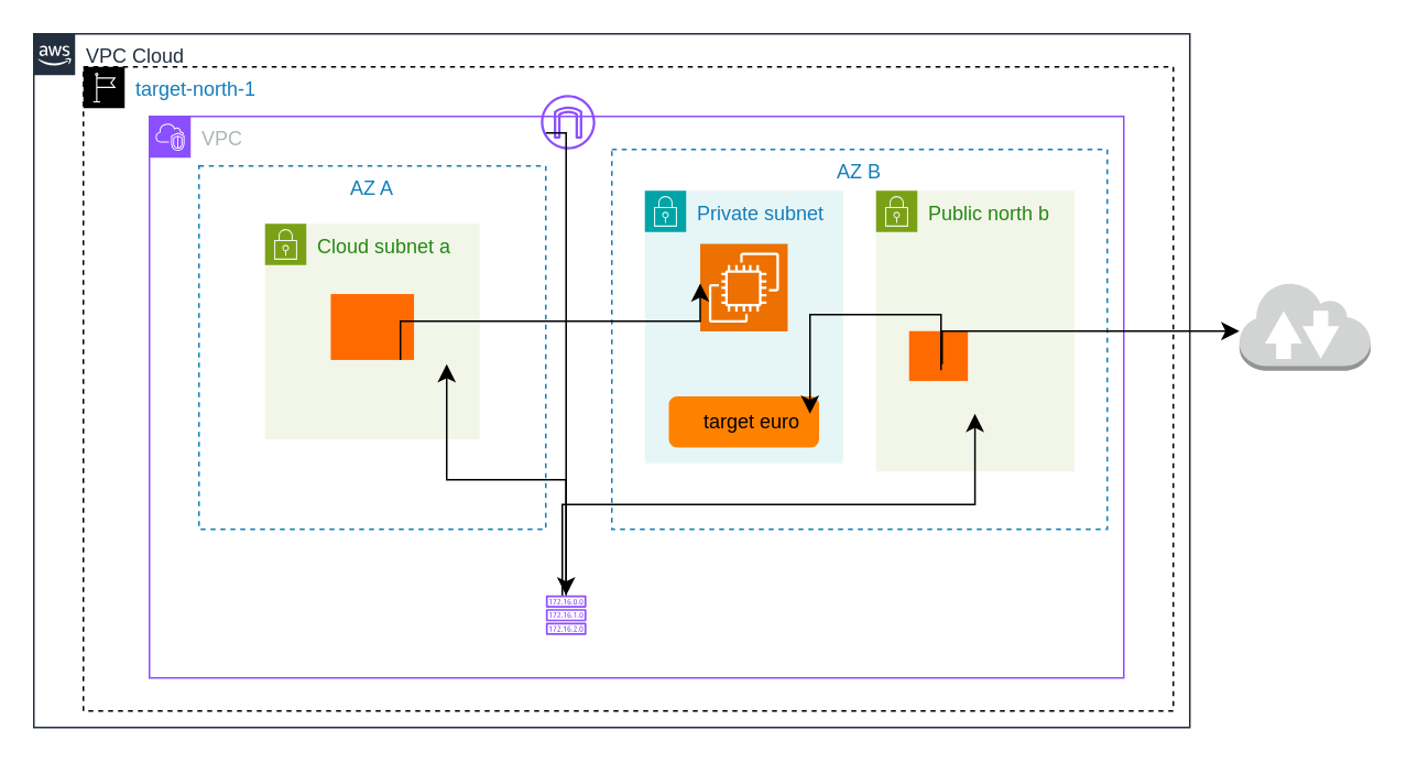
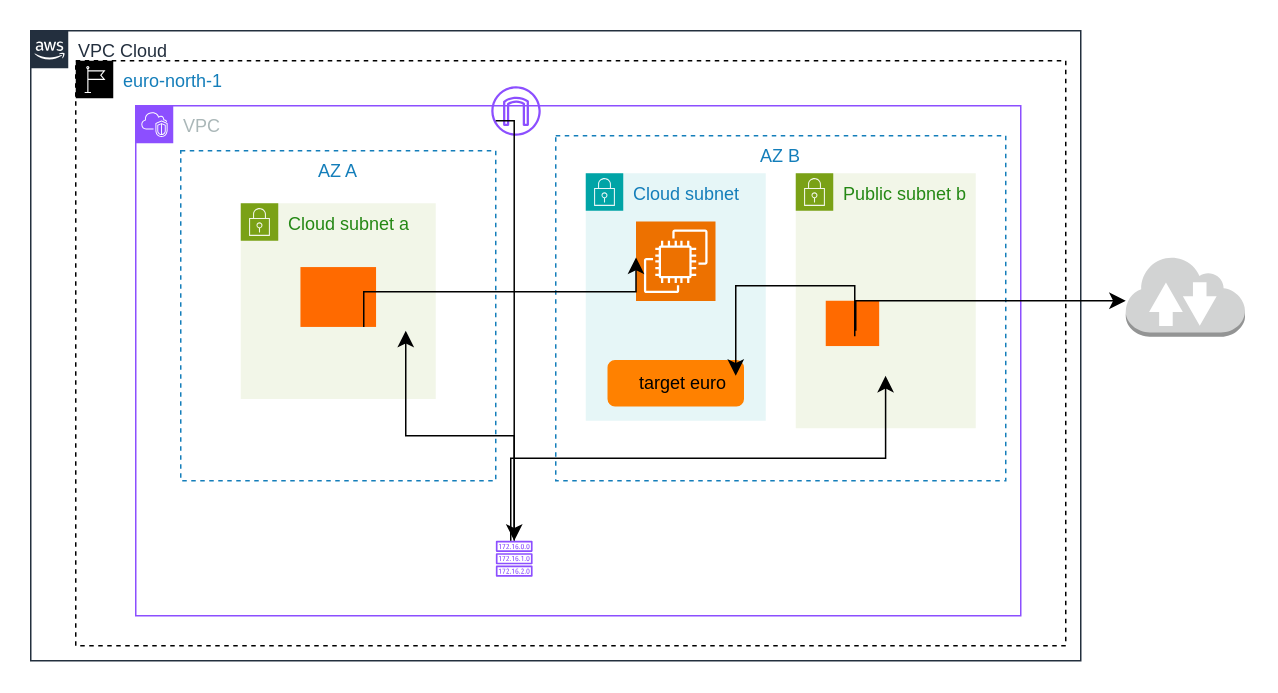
  <mxCell id="0" />
  <mxCell id="1" parent="0" />
  <mxCell id="2" value="VPC Cloud" style="points=[[0,0],[0.25,0],[0.5,0],[0.75,0],[1,0],[1,0.25],[1,0.5],[1,0.75],[1,1],[0.75,1],[0.5,1],[0.25,1],[0,1],[0,0.75],[0,0.5],[0,0.25]];outlineConnect=0;gradientColor=none;html=1;whiteSpace=wrap;fontSize=12;fontStyle=0;container=1;pointerEvents=0;collapsible=0;recursiveResize=0;shape=mxgraph.aws4.group;grIcon=mxgraph.aws4.group_aws_cloud_alt;strokeColor=#232F3E;fillColor=none;verticalAlign=top;align=left;spacingLeft=30;fontColor=#232F3E;dashed=0;horizontal=1;" vertex="1" parent="1"><mxGeometry x="20" y="20" width="700" height="420" as="geometry" /></mxCell>
- <mxCell id="3" value="target-north-1" style="points=[[0,0],[0.25,0],[0.5,0],[0.75,0],[1,0],[1,0.25],[1,0.5],[1,0.75],[1,1],[0.75,1],[0.5,1],[0.25,1],[0,1],[0,0.75],[0,0.5],[0,0.25]];outlineConnect=0;gradientColor=none;html=1;whiteSpace=wrap;fontSize=12;fontStyle=0;container=1;pointerEvents=0;collapsible=0;recursiveResize=0;shape=mxgraph.aws4.group;grIcon=mxgraph.aws4.group_region;strokeColor=default;fillColor=none;verticalAlign=top;align=left;spacingLeft=30;fontColor=#147EBA;dashed=1;" vertex="1" parent="2"><mxGeometry x="30" y="20" width="660" height="390" as="geometry" /></mxCell>
+ <mxCell id="3" value="euro-north-1" style="points=[[0,0],[0.25,0],[0.5,0],[0.75,0],[1,0],[1,0.25],[1,0.5],[1,0.75],[1,1],[0.75,1],[0.5,1],[0.25,1],[0,1],[0,0.75],[0,0.5],[0,0.25]];outlineConnect=0;gradientColor=none;html=1;whiteSpace=wrap;fontSize=12;fontStyle=0;container=1;pointerEvents=0;collapsible=0;recursiveResize=0;shape=mxgraph.aws4.group;grIcon=mxgraph.aws4.group_region;strokeColor=default;fillColor=none;verticalAlign=top;align=left;spacingLeft=30;fontColor=#147EBA;dashed=1;" vertex="1" parent="2"><mxGeometry x="30" y="20" width="660" height="390" as="geometry" /></mxCell>
  <mxCell id="4" value="VPC" style="points=[[0,0],[0.25,0],[0.5,0],[0.75,0],[1,0],[1,0.25],[1,0.5],[1,0.75],[1,1],[0.75,1],[0.5,1],[0.25,1],[0,1],[0,0.75],[0,0.5],[0,0.25]];outlineConnect=0;gradientColor=none;html=1;whiteSpace=wrap;fontSize=12;fontStyle=0;container=1;pointerEvents=0;collapsible=0;recursiveResize=0;shape=mxgraph.aws4.group;grIcon=mxgraph.aws4.group_vpc2;strokeColor=#8C4FFF;fillColor=none;verticalAlign=top;align=left;spacingLeft=30;fontColor=#AAB7B8;dashed=0;" vertex="1" parent="3"><mxGeometry x="40" y="30" width="590" height="340" as="geometry" /></mxCell>
- <mxCell id="5" value="Public north b" style="points=[[0,0],[0.25,0],[0.5,0],[0.75,0],[1,0],[1,0.25],[1,0.5],[1,0.75],[1,1],[0.75,1],[0.5,1],[0.25,1],[0,1],[0,0.75],[0,0.5],[0,0.25]];outlineConnect=0;gradientColor=none;html=1;whiteSpace=wrap;fontSize=12;fontStyle=0;container=1;pointerEvents=0;collapsible=0;recursiveResize=0;shape=mxgraph.aws4.group;grIcon=mxgraph.aws4.group_security_group;grStroke=0;strokeColor=#7AA116;fillColor=#F2F6E8;verticalAlign=top;align=left;spacingLeft=30;fontColor=#248814;dashed=0;" vertex="1" parent="4"><mxGeometry x="440" y="45" width="120" height="170" as="geometry" /></mxCell>
+ <mxCell id="5" value="Public subnet b" style="points=[[0,0],[0.25,0],[0.5,0],[0.75,0],[1,0],[1,0.25],[1,0.5],[1,0.75],[1,1],[0.75,1],[0.5,1],[0.25,1],[0,1],[0,0.75],[0,0.5],[0,0.25]];outlineConnect=0;gradientColor=none;html=1;whiteSpace=wrap;fontSize=12;fontStyle=0;container=1;pointerEvents=0;collapsible=0;recursiveResize=0;shape=mxgraph.aws4.group;grIcon=mxgraph.aws4.group_security_group;grStroke=0;strokeColor=#7AA116;fillColor=#F2F6E8;verticalAlign=top;align=left;spacingLeft=30;fontColor=#248814;dashed=0;" vertex="1" parent="4"><mxGeometry x="440" y="45" width="120" height="170" as="geometry" /></mxCell>
  <mxCell id="6" value="AZ B" style="fillColor=none;strokeColor=#147EBA;dashed=1;verticalAlign=top;fontStyle=0;fontColor=#147EBA;whiteSpace=wrap;html=1;" vertex="1" parent="4"><mxGeometry x="280" y="20" width="300" height="230" as="geometry" /></mxCell>
- <mxCell id="7" value="Private subnet" style="points=[[0,0],[0.25,0],[0.5,0],[0.75,0],[1,0],[1,0.25],[1,0.5],[1,0.75],[1,1],[0.75,1],[0.5,1],[0.25,1],[0,1],[0,0.75],[0,0.5],[0,0.25]];outlineConnect=0;gradientColor=none;html=1;whiteSpace=wrap;fontSize=12;fontStyle=0;container=1;pointerEvents=0;collapsible=0;recursiveResize=0;shape=mxgraph.aws4.group;grIcon=mxgraph.aws4.group_security_group;grStroke=0;strokeColor=#00A4A6;fillColor=#E6F6F7;verticalAlign=top;align=left;spacingLeft=30;fontColor=#147EBA;dashed=0;" vertex="1" parent="4"><mxGeometry x="300" y="45" width="120" height="165" as="geometry" /></mxCell>
+ <mxCell id="7" value="Cloud subnet" style="points=[[0,0],[0.25,0],[0.5,0],[0.75,0],[1,0],[1,0.25],[1,0.5],[1,0.75],[1,1],[0.75,1],[0.5,1],[0.25,1],[0,1],[0,0.75],[0,0.5],[0,0.25]];outlineConnect=0;gradientColor=none;html=1;whiteSpace=wrap;fontSize=12;fontStyle=0;container=1;pointerEvents=0;collapsible=0;recursiveResize=0;shape=mxgraph.aws4.group;grIcon=mxgraph.aws4.group_security_group;grStroke=0;strokeColor=#00A4A6;fillColor=#E6F6F7;verticalAlign=top;align=left;spacingLeft=30;fontColor=#147EBA;dashed=0;" vertex="1" parent="4"><mxGeometry x="300" y="45" width="120" height="165" as="geometry" /></mxCell>
  <mxCell id="8" value="" style="sketch=0;points=[[0,0,0],[0.25,0,0],[0.5,0,0],[0.75,0,0],[1,0,0],[0,1,0],[0.25,1,0],[0.5,1,0],[0.75,1,0],[1,1,0],[0,0.25,0],[0,0.5,0],[0,0.75,0],[1,0.25,0],[1,0.5,0],[1,0.75,0]];outlineConnect=0;fontColor=#232F3E;fillColor=#ED7100;strokeColor=#ffffff;dashed=0;verticalLabelPosition=bottom;verticalAlign=top;align=center;html=1;fontSize=12;fontStyle=0;aspect=fixed;shape=mxgraph.aws4.resourceIcon;resIcon=mxgraph.aws4.ec2;" vertex="1" parent="7"><mxGeometry x="33.5" y="32.2" width="53" height="53" as="geometry" /></mxCell>
  <mxCell id="9" value="AZ A" style="fillColor=none;strokeColor=#147EBA;dashed=1;verticalAlign=top;fontStyle=0;fontColor=#147EBA;whiteSpace=wrap;html=1;" vertex="1" parent="4"><mxGeometry x="30" y="30" width="210" height="220" as="geometry" /></mxCell>
  <mxCell id="10" value="Cloud subnet a" style="points=[[0,0],[0.25,0],[0.5,0],[0.75,0],[1,0],[1,0.25],[1,0.5],[1,0.75],[1,1],[0.75,1],[0.5,1],[0.25,1],[0,1],[0,0.75],[0,0.5],[0,0.25]];outlineConnect=0;gradientColor=none;html=1;whiteSpace=wrap;fontSize=12;fontStyle=0;container=1;pointerEvents=0;collapsible=0;recursiveResize=0;shape=mxgraph.aws4.group;grIcon=mxgraph.aws4.group_security_group;grStroke=0;strokeColor=#7AA116;fillColor=#F2F6E8;verticalAlign=top;align=left;spacingLeft=30;fontColor=#248814;dashed=0;" vertex="1" parent="4"><mxGeometry x="70" y="65" width="130" height="130.45" as="geometry" /></mxCell>
  <mxCell id="11" value="" style="edgeStyle=elbowEdgeStyle;elbow=vertical;endArrow=classic;html=1;curved=0;rounded=0;endSize=8;startSize=8;entryX=0.733;entryY=0.696;entryDx=0;entryDy=0;entryPerimeter=0;" edge="1" parent="10" source="14"><mxGeometry width="50" height="50" relative="1" as="geometry"><mxPoint x="-130" y="195" as="sourcePoint" /><mxPoint x="110" y="85" as="targetPoint" /></mxGeometry></mxCell>
  <mxCell id="12" value="" style="points=[];aspect=fixed;html=1;align=center;shadow=0;dashed=0;fillColor=#FF6A00;strokeColor=none;shape=mxgraph.alibaba_cloud.bastionhost;" vertex="1" parent="10"><mxGeometry x="39.8" y="42.55" width="50.4" height="39.9" as="geometry" /></mxCell>
  <mxCell id="13" value="" style="edgeStyle=elbowEdgeStyle;elbow=vertical;endArrow=classic;html=1;curved=0;rounded=0;endSize=8;startSize=8;entryX=0;entryY=0.5;entryDx=0;entryDy=0;entryPerimeter=0;" edge="1" parent="10"><mxGeometry width="50" height="50" relative="1" as="geometry"><mxPoint x="82" y="82.45" as="sourcePoint" /><mxPoint x="263.5" y="36.15" as="targetPoint" /></mxGeometry></mxCell>
  <mxCell id="14" value="" style="sketch=0;outlineConnect=0;fontColor=#232F3E;gradientColor=none;fillColor=#8C4FFF;strokeColor=none;dashed=0;verticalLabelPosition=bottom;verticalAlign=top;align=center;html=1;fontSize=12;fontStyle=0;aspect=fixed;pointerEvents=1;shape=mxgraph.aws4.route_table;" vertex="1" parent="4"><mxGeometry x="240" y="290" width="24.63" height="24" as="geometry" /></mxCell>
  <mxCell id="15" value="" style="sketch=0;outlineConnect=0;fontColor=#232F3E;gradientColor=none;fillColor=#8C4FFF;strokeColor=none;verticalLabelPosition=bottom;verticalAlign=top;align=center;html=1;fontSize=12;fontStyle=0;aspect=fixed;pointerEvents=1;shape=mxgraph.aws4.internet_gateway;" vertex="1" parent="4"><mxGeometry x="237" y="-13" width="33" height="33" as="geometry" /></mxCell>
  <mxCell id="16" value="" style="edgeStyle=elbowEdgeStyle;elbow=vertical;endArrow=classic;html=1;curved=0;rounded=0;endSize=8;startSize=8;entryX=0.733;entryY=0.696;entryDx=0;entryDy=0;entryPerimeter=0;" edge="1" parent="4" target="6"><mxGeometry width="50" height="50" relative="1" as="geometry"><mxPoint x="250" y="290" as="sourcePoint" /><mxPoint x="300" y="240" as="targetPoint" /></mxGeometry></mxCell>
  <mxCell id="17" value="" style="points=[];aspect=fixed;html=1;align=center;shadow=0;dashed=0;fillColor=#FF6A00;strokeColor=none;shape=mxgraph.alibaba_cloud.alb_application_load_balancer_01;" vertex="1" parent="4"><mxGeometry x="460" y="130" width="35.61" height="30.2" as="geometry" /></mxCell>
  <mxCell id="18" value="" style="rounded=1;whiteSpace=wrap;html=1;strokeColor=light-dark(#FF8100,#FF8000);fillColor=light-dark(#FF8100,#FF8000);" vertex="1" parent="4"><mxGeometry x="315" y="170" width="90" height="30" as="geometry" /></mxCell>
  <mxCell id="19" value="target euro" style="text;strokeColor=none;align=center;fillColor=none;html=1;verticalAlign=middle;whiteSpace=wrap;rounded=0;" vertex="1" parent="4"><mxGeometry x="315" y="170" width="100" height="30" as="geometry" /></mxCell>
  <mxCell id="20" value="" style="edgeStyle=elbowEdgeStyle;elbow=vertical;endArrow=classic;html=1;curved=0;rounded=0;endSize=8;startSize=8;" edge="1" parent="4"><mxGeometry width="50" height="50" relative="1" as="geometry"><mxPoint x="480" y="150" as="sourcePoint" /><mxPoint x="660" y="130" as="targetPoint" /><Array as="points"><mxPoint x="500" y="130" /><mxPoint x="490" y="130" /><mxPoint x="610" y="95" /></Array></mxGeometry></mxCell>
  <mxCell id="21" value="" style="edgeStyle=elbowEdgeStyle;elbow=vertical;endArrow=classic;html=1;curved=0;rounded=0;endSize=8;startSize=8;entryX=0.85;entryY=0.333;entryDx=0;entryDy=0;entryPerimeter=0;exitX=0.543;exitY=0.784;exitDx=0;exitDy=0;exitPerimeter=0;" edge="1" parent="4" source="17" target="19"><mxGeometry width="50" height="50" relative="1" as="geometry"><mxPoint x="430" y="140" as="sourcePoint" /><mxPoint x="680" y="30" as="targetPoint" /><Array as="points"><mxPoint x="450" y="120" /><mxPoint x="440" y="120" /><mxPoint x="560" y="85" /></Array></mxGeometry></mxCell>
  <mxCell id="22" value="" style="edgeStyle=elbowEdgeStyle;elbow=vertical;endArrow=classic;html=1;curved=0;rounded=0;endSize=8;startSize=8;" edge="1" parent="3" target="14"><mxGeometry width="50" height="50" relative="1" as="geometry"><mxPoint x="280" y="40" as="sourcePoint" /><mxPoint x="330" y="-10" as="targetPoint" /><Array as="points"><mxPoint x="340" y="40" /></Array></mxGeometry></mxCell>
  <mxCell id="23" value="" style="outlineConnect=0;dashed=0;verticalLabelPosition=bottom;verticalAlign=top;align=center;html=1;shape=mxgraph.aws3.internet_2;fillColor=#D2D3D3;gradientColor=none;" vertex="1" parent="1"><mxGeometry x="750" y="170" width="79.5" height="54" as="geometry" /></mxCell>
